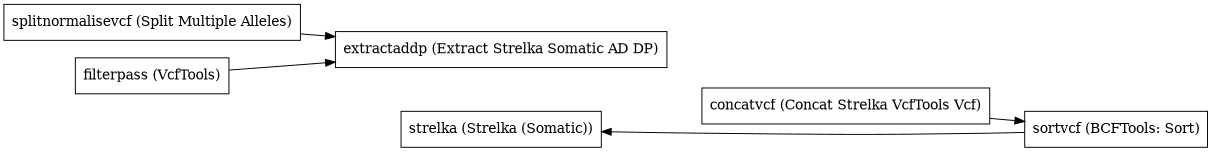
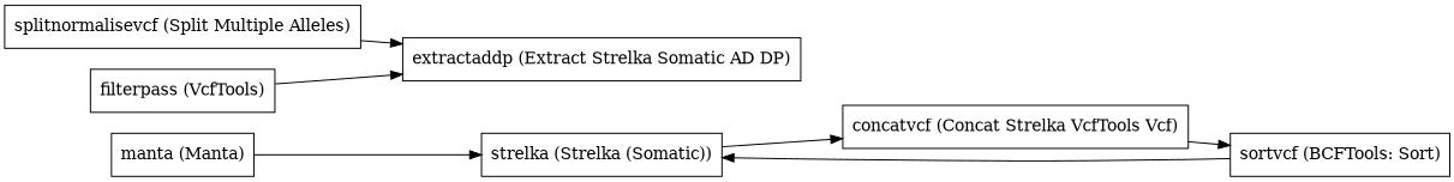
  digraph {
    rankdir=LR
    node [shape=record]
+   n1 [label="manta (Manta)"]
    n2 [label="strelka (Strelka (Somatic))"]
    n3 [label="concatvcf (Concat Strelka VcfTools Vcf)"]
    n4 [label="sortvcf (BCFTools: Sort)"]
    n5 [label="splitnormalisevcf (Split Multiple Alleles)"]
    n6 [label="extractaddp (Extract Strelka Somatic AD DP)"]
    n7 [label="filterpass (VcfTools)"]
+   n1 -> n2
+   n2 -> n3
    n3 -> n4
    n4 -> n2
    n5 -> n6
    n7 -> n6
  }
